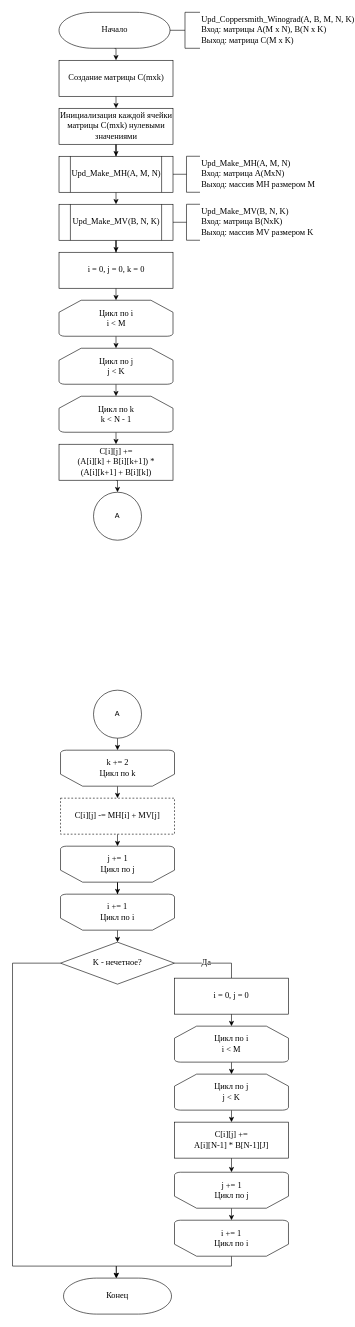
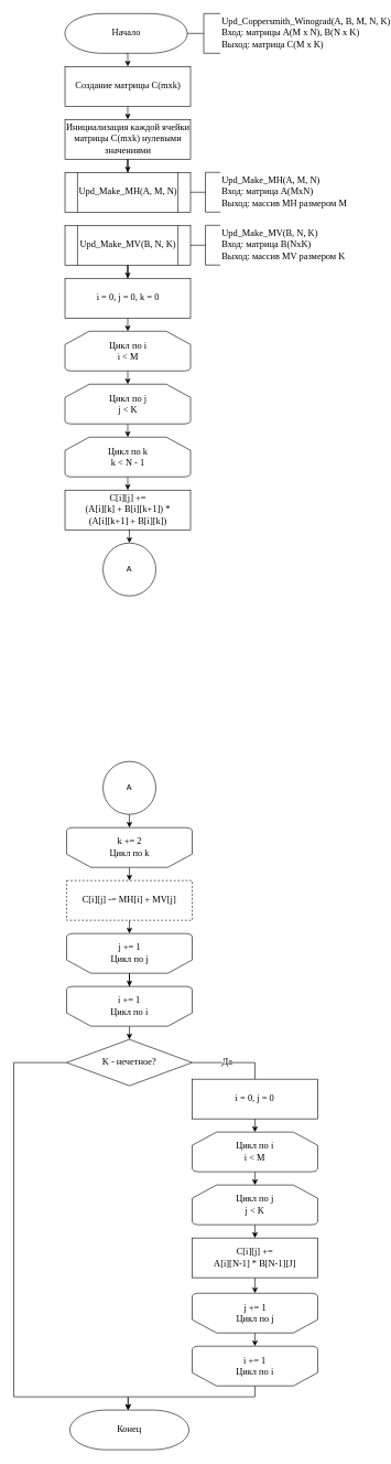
  <mxCell id="0" />
  <mxCell id="1" parent="0" />
  <mxCell id="2" style="edgeStyle=orthogonalEdgeStyle;rounded=0;orthogonalLoop=1;jettySize=auto;html=1;exitX=0.5;exitY=1;exitDx=0;exitDy=0;exitPerimeter=0;entryX=0.5;entryY=0;entryDx=0;entryDy=0;fontFamily=Times New Roman;fontSize=14;" parent="1" source="3" target="7" edge="1"><mxGeometry relative="1" as="geometry" /></mxCell>
  <mxCell id="3" value="Начало" style="strokeWidth=1;html=1;shape=mxgraph.flowchart.terminator;whiteSpace=wrap;fontSize=14;fontFamily=Times New Roman;" parent="1" vertex="1"><mxGeometry x="97.5" y="20" width="185" height="60" as="geometry" /></mxCell>
  <mxCell id="4" value="Конец" style="strokeWidth=1;html=1;shape=mxgraph.flowchart.terminator;whiteSpace=wrap;fontSize=14;fontFamily=Times New Roman;" parent="1" vertex="1"><mxGeometry x="105" y="2130" width="180" height="60" as="geometry" /></mxCell>
  <mxCell id="5" value="Upd_Coppersmith_Winograd(A, B, M, N, K)&lt;br&gt;Вход: матрицы A(M x N), B(N x K)&lt;br&gt;Выход: матрица C(M x K)&amp;nbsp;" style="strokeWidth=1;html=1;shape=mxgraph.flowchart.annotation_2;align=left;labelPosition=right;pointerEvents=1;fontFamily=Times New Roman;fontSize=14;" parent="1" vertex="1"><mxGeometry x="282.5" y="20" width="50" height="60" as="geometry" /></mxCell>
  <mxCell id="6" style="edgeStyle=orthogonalEdgeStyle;rounded=0;orthogonalLoop=1;jettySize=auto;html=1;exitX=0.5;exitY=1;exitDx=0;exitDy=0;entryX=0.5;entryY=0;entryDx=0;entryDy=0;fontFamily=Times New Roman;fontSize=14;" parent="1" source="7" target="9" edge="1"><mxGeometry relative="1" as="geometry" /></mxCell>
  <mxCell id="7" value="Создание матрицы C(mxk)" style="rounded=0;whiteSpace=wrap;html=1;strokeWidth=1;fontFamily=Times New Roman;fontSize=14;" parent="1" vertex="1"><mxGeometry x="97.5" y="100" width="190" height="60" as="geometry" /></mxCell>
  <mxCell id="8" style="edgeStyle=orthogonalEdgeStyle;rounded=0;orthogonalLoop=1;jettySize=auto;html=1;exitX=0.5;exitY=1;exitDx=0;exitDy=0;" parent="1" source="9" target="11" edge="1"><mxGeometry relative="1" as="geometry" /></mxCell>
  <mxCell id="9" value="Инициализация каждой ячейки матрицы C(mxk) нулевыми значениями" style="rounded=0;whiteSpace=wrap;html=1;strokeWidth=1;fontFamily=Times New Roman;fontSize=14;" parent="1" vertex="1"><mxGeometry x="97.5" y="180" width="190" height="60" as="geometry" /></mxCell>
- <mxCell id="10" style="edgeStyle=orthogonalEdgeStyle;rounded=0;orthogonalLoop=1;jettySize=auto;html=1;exitX=0.5;exitY=1;exitDx=0;exitDy=0;entryX=0.5;entryY=0;entryDx=0;entryDy=0;" parent="1" source="11" target="51" edge="1"><mxGeometry relative="1" as="geometry" /></mxCell>
  <mxCell id="11" value="Upd_Make_MH(A, M, N)" style="shape=process;whiteSpace=wrap;html=1;backgroundOutline=1;strokeWidth=1;fontFamily=Times New Roman;fontSize=14;" parent="1" vertex="1"><mxGeometry x="97.5" y="260" width="190" height="60" as="geometry" /></mxCell>
  <mxCell id="12" value="Upd_Make_MH(A, M, N)&lt;br&gt;Вход: матрица A(MxN)&lt;br&gt;Выход: массив MH размером M" style="strokeWidth=1;html=1;shape=mxgraph.flowchart.annotation_2;align=left;labelPosition=right;pointerEvents=1;fontFamily=Times New Roman;fontSize=14;" parent="1" vertex="1"><mxGeometry x="287.5" y="260" width="45" height="60" as="geometry" /></mxCell>
  <mxCell id="13" style="edgeStyle=orthogonalEdgeStyle;rounded=0;orthogonalLoop=1;jettySize=auto;html=1;exitX=0.5;exitY=1;exitDx=0;exitDy=0;exitPerimeter=0;entryX=0.5;entryY=0;entryDx=0;entryDy=0;entryPerimeter=0;fontFamily=Times New Roman;fontSize=14;" parent="1" source="14" target="18" edge="1"><mxGeometry relative="1" as="geometry" /></mxCell>
  <mxCell id="14" value="Цикл по i&lt;br&gt;i &amp;lt; M" style="strokeWidth=1;html=1;shape=mxgraph.flowchart.loop_limit;whiteSpace=wrap;fontFamily=Times New Roman;fontSize=14;" parent="1" vertex="1"><mxGeometry x="97.5" y="500" width="190" height="60" as="geometry" /></mxCell>
  <mxCell id="15" style="edgeStyle=orthogonalEdgeStyle;rounded=0;orthogonalLoop=1;jettySize=auto;html=1;exitX=0.5;exitY=1;exitDx=0;exitDy=0;entryX=0.5;entryY=0;entryDx=0;entryDy=0;entryPerimeter=0;fontFamily=Times New Roman;fontSize=14;" parent="1" source="16" target="14" edge="1"><mxGeometry relative="1" as="geometry" /></mxCell>
  <mxCell id="16" value="i = 0, j = 0, k = 0" style="rounded=0;whiteSpace=wrap;html=1;strokeWidth=1;fontFamily=Times New Roman;fontSize=14;" parent="1" vertex="1"><mxGeometry x="97.5" y="420" width="190" height="60" as="geometry" /></mxCell>
  <mxCell id="17" style="edgeStyle=orthogonalEdgeStyle;rounded=0;orthogonalLoop=1;jettySize=auto;html=1;exitX=0.5;exitY=1;exitDx=0;exitDy=0;exitPerimeter=0;entryX=0.5;entryY=0;entryDx=0;entryDy=0;entryPerimeter=0;fontFamily=Times New Roman;fontSize=14;" parent="1" source="18" target="20" edge="1"><mxGeometry relative="1" as="geometry" /></mxCell>
  <mxCell id="18" value="Цикл по j&lt;br&gt;j &amp;lt; K" style="strokeWidth=1;html=1;shape=mxgraph.flowchart.loop_limit;whiteSpace=wrap;fontFamily=Times New Roman;fontSize=14;" parent="1" vertex="1"><mxGeometry x="97.5" y="580" width="190" height="60" as="geometry" /></mxCell>
  <mxCell id="19" style="edgeStyle=orthogonalEdgeStyle;rounded=0;orthogonalLoop=1;jettySize=auto;html=1;exitX=0.5;exitY=1;exitDx=0;exitDy=0;exitPerimeter=0;entryX=0.5;entryY=0;entryDx=0;entryDy=0;fontFamily=Times New Roman;fontSize=14;" parent="1" source="20" target="22" edge="1"><mxGeometry relative="1" as="geometry" /></mxCell>
  <mxCell id="20" value="Цикл по k&lt;br&gt;k &amp;lt; N - 1" style="strokeWidth=1;html=1;shape=mxgraph.flowchart.loop_limit;whiteSpace=wrap;fontFamily=Times New Roman;fontSize=14;" parent="1" vertex="1"><mxGeometry x="97.5" y="660" width="190" height="60" as="geometry" /></mxCell>
  <mxCell id="21" style="edgeStyle=orthogonalEdgeStyle;rounded=0;orthogonalLoop=1;jettySize=auto;html=1;exitX=0.5;exitY=1;exitDx=0;exitDy=0;entryX=0.5;entryY=0;entryDx=0;entryDy=0;" parent="1" source="22" target="53" edge="1"><mxGeometry relative="1" as="geometry" /></mxCell>
  <mxCell id="22" value="C[i][j] += &lt;br&gt;(A[i][k] + B[i][k+1]) * &lt;br&gt;(A[i][k+1] + B[i][k])" style="rounded=0;whiteSpace=wrap;html=1;strokeWidth=1;fontFamily=Times New Roman;fontSize=14;" parent="1" vertex="1"><mxGeometry x="97.5" y="740" width="190" height="60" as="geometry" /></mxCell>
  <mxCell id="23" style="edgeStyle=orthogonalEdgeStyle;rounded=0;orthogonalLoop=1;jettySize=auto;html=1;exitX=0.5;exitY=0;exitDx=0;exitDy=0;exitPerimeter=0;entryX=0.5;entryY=0;entryDx=0;entryDy=0;" parent="1" source="24" target="57" edge="1"><mxGeometry relative="1" as="geometry" /></mxCell>
  <mxCell id="24" value="" style="strokeWidth=1;html=1;shape=mxgraph.flowchart.loop_limit;whiteSpace=wrap;fontFamily=Times New Roman;fontSize=14;rotation=-180;" parent="1" vertex="1"><mxGeometry x="100" y="1250" width="190" height="60" as="geometry" /></mxCell>
  <mxCell id="25" value="k += 2&lt;br&gt;Цикл по k" style="text;html=1;strokeColor=none;fillColor=none;align=center;verticalAlign=middle;whiteSpace=wrap;rounded=0;fontFamily=Times New Roman;fontSize=14;" parent="1" vertex="1"><mxGeometry x="162.5" y="1270" width="65" height="20" as="geometry" /></mxCell>
  <mxCell id="26" style="edgeStyle=orthogonalEdgeStyle;rounded=0;orthogonalLoop=1;jettySize=auto;html=1;exitX=0.5;exitY=0;exitDx=0;exitDy=0;exitPerimeter=0;fontFamily=Times New Roman;fontSize=14;" parent="1" source="27" target="30" edge="1"><mxGeometry relative="1" as="geometry" /></mxCell>
  <mxCell id="27" value="" style="strokeWidth=1;html=1;shape=mxgraph.flowchart.loop_limit;whiteSpace=wrap;fontFamily=Times New Roman;fontSize=14;rotation=-180;" parent="1" vertex="1"><mxGeometry x="100" y="1410" width="190" height="60" as="geometry" /></mxCell>
  <mxCell id="28" value="j += 1&lt;br&gt;Цикл по j" style="text;html=1;strokeColor=none;fillColor=none;align=center;verticalAlign=middle;whiteSpace=wrap;rounded=0;fontFamily=Times New Roman;fontSize=14;" parent="1" vertex="1"><mxGeometry x="162.5" y="1432.5" width="65" height="15" as="geometry" /></mxCell>
  <mxCell id="29" style="edgeStyle=orthogonalEdgeStyle;rounded=0;orthogonalLoop=1;jettySize=auto;html=1;exitX=0.5;exitY=0;exitDx=0;exitDy=0;exitPerimeter=0;entryX=0.5;entryY=0;entryDx=0;entryDy=0;entryPerimeter=0;fontFamily=Times New Roman;fontSize=14;" parent="1" source="30" target="35" edge="1"><mxGeometry relative="1" as="geometry" /></mxCell>
  <mxCell id="30" value="" style="strokeWidth=1;html=1;shape=mxgraph.flowchart.loop_limit;whiteSpace=wrap;fontFamily=Times New Roman;fontSize=14;rotation=-180;" parent="1" vertex="1"><mxGeometry x="100" y="1490" width="190" height="60" as="geometry" /></mxCell>
  <mxCell id="31" value="i += 1&lt;br&gt;Цикл по i" style="text;html=1;strokeColor=none;fillColor=none;align=center;verticalAlign=middle;whiteSpace=wrap;rounded=0;fontFamily=Times New Roman;fontSize=14;" parent="1" vertex="1"><mxGeometry x="165" y="1510" width="60" height="20" as="geometry" /></mxCell>
  <mxCell id="32" style="edgeStyle=orthogonalEdgeStyle;rounded=0;orthogonalLoop=1;jettySize=auto;html=1;exitX=0.5;exitY=1;exitDx=0;exitDy=0;fontFamily=Times New Roman;fontSize=14;" parent="1" source="25" target="25" edge="1"><mxGeometry relative="1" as="geometry" /></mxCell>
  <mxCell id="33" value="Да" style="edgeStyle=orthogonalEdgeStyle;rounded=0;orthogonalLoop=1;jettySize=auto;html=1;exitX=1;exitY=0.5;exitDx=0;exitDy=0;exitPerimeter=0;fontFamily=Times New Roman;fontSize=14;entryX=0.5;entryY=0;entryDx=0;entryDy=0;endArrow=none;" parent="1" source="35" target="39" edge="1"><mxGeometry x="-0.111" relative="1" as="geometry"><mxPoint x="380" y="1680" as="targetPoint" /><mxPoint as="offset" /></mxGeometry></mxCell>
  <mxCell id="34" style="edgeStyle=orthogonalEdgeStyle;rounded=0;orthogonalLoop=1;jettySize=auto;html=1;exitX=0;exitY=0.5;exitDx=0;exitDy=0;exitPerimeter=0;fontFamily=Times New Roman;fontSize=14;" parent="1" source="35" target="4" edge="1"><mxGeometry relative="1" as="geometry"><Array as="points"><mxPoint x="20" y="1605" /><mxPoint x="20" y="2110" /><mxPoint x="193" y="2110" /></Array><mxPoint x="193" y="2170" as="targetPoint" /></mxGeometry></mxCell>
  <mxCell id="35" value="K - нечетное?" style="strokeWidth=1;html=1;shape=mxgraph.flowchart.decision;whiteSpace=wrap;fontFamily=Times New Roman;fontSize=14;" parent="1" vertex="1"><mxGeometry x="100" y="1570" width="190" height="70" as="geometry" /></mxCell>
  <mxCell id="36" style="edgeStyle=orthogonalEdgeStyle;rounded=0;orthogonalLoop=1;jettySize=auto;html=1;exitX=0.5;exitY=1;exitDx=0;exitDy=0;exitPerimeter=0;entryX=0.5;entryY=0;entryDx=0;entryDy=0;entryPerimeter=0;fontFamily=Times New Roman;fontSize=14;" parent="1" source="37" target="41" edge="1"><mxGeometry relative="1" as="geometry" /></mxCell>
  <mxCell id="37" value="Цикл по i&lt;br&gt;i &amp;lt; M" style="strokeWidth=1;html=1;shape=mxgraph.flowchart.loop_limit;whiteSpace=wrap;fontFamily=Times New Roman;fontSize=14;" parent="1" vertex="1"><mxGeometry x="290" y="1710" width="190" height="60" as="geometry" /></mxCell>
  <mxCell id="38" style="edgeStyle=orthogonalEdgeStyle;rounded=0;orthogonalLoop=1;jettySize=auto;html=1;exitX=0.5;exitY=1;exitDx=0;exitDy=0;entryX=0.5;entryY=0;entryDx=0;entryDy=0;entryPerimeter=0;fontFamily=Times New Roman;fontSize=14;" parent="1" source="39" target="37" edge="1"><mxGeometry relative="1" as="geometry" /></mxCell>
  <mxCell id="39" value="i = 0, j = 0" style="rounded=0;whiteSpace=wrap;html=1;strokeWidth=1;fontFamily=Times New Roman;fontSize=14;" parent="1" vertex="1"><mxGeometry x="290" y="1630" width="190" height="60" as="geometry" /></mxCell>
  <mxCell id="40" style="edgeStyle=orthogonalEdgeStyle;rounded=0;orthogonalLoop=1;jettySize=auto;html=1;exitX=0.5;exitY=1;exitDx=0;exitDy=0;exitPerimeter=0;entryX=0.5;entryY=0;entryDx=0;entryDy=0;fontFamily=Times New Roman;fontSize=14;" parent="1" source="41" target="43" edge="1"><mxGeometry relative="1" as="geometry" /></mxCell>
  <mxCell id="41" value="Цикл по j&lt;br&gt;j &amp;lt; K" style="strokeWidth=1;html=1;shape=mxgraph.flowchart.loop_limit;whiteSpace=wrap;fontFamily=Times New Roman;fontSize=14;" parent="1" vertex="1"><mxGeometry x="290" y="1790" width="190" height="60" as="geometry" /></mxCell>
  <mxCell id="42" style="edgeStyle=orthogonalEdgeStyle;rounded=0;orthogonalLoop=1;jettySize=auto;html=1;exitX=0.5;exitY=1;exitDx=0;exitDy=0;entryX=0.5;entryY=1;entryDx=0;entryDy=0;entryPerimeter=0;fontFamily=Times New Roman;fontSize=14;" parent="1" source="43" target="45" edge="1"><mxGeometry relative="1" as="geometry" /></mxCell>
  <mxCell id="43" value="C[i][j] += &lt;br&gt;A[i][N-1] * B[N-1][J]" style="rounded=0;whiteSpace=wrap;html=1;strokeWidth=1;fontFamily=Times New Roman;fontSize=14;" parent="1" vertex="1"><mxGeometry x="290" y="1870" width="190" height="60" as="geometry" /></mxCell>
  <mxCell id="44" style="edgeStyle=orthogonalEdgeStyle;rounded=0;orthogonalLoop=1;jettySize=auto;html=1;exitX=0.5;exitY=0;exitDx=0;exitDy=0;exitPerimeter=0;entryX=0.5;entryY=1;entryDx=0;entryDy=0;entryPerimeter=0;fontFamily=Times New Roman;fontSize=14;" parent="1" source="45" target="48" edge="1"><mxGeometry relative="1" as="geometry" /></mxCell>
  <mxCell id="45" value="" style="strokeWidth=1;html=1;shape=mxgraph.flowchart.loop_limit;whiteSpace=wrap;fontFamily=Times New Roman;fontSize=14;rotation=-180;" parent="1" vertex="1"><mxGeometry x="290" y="1953.5" width="190" height="60" as="geometry" /></mxCell>
  <mxCell id="46" value="j += 1&lt;br&gt;Цикл по j" style="text;html=1;strokeColor=none;fillColor=none;align=center;verticalAlign=middle;whiteSpace=wrap;rounded=0;fontFamily=Times New Roman;fontSize=14;" parent="1" vertex="1"><mxGeometry x="352.5" y="1976" width="65" height="15" as="geometry" /></mxCell>
  <mxCell id="47" style="edgeStyle=orthogonalEdgeStyle;rounded=0;orthogonalLoop=1;jettySize=auto;html=1;exitX=0.5;exitY=0;exitDx=0;exitDy=0;exitPerimeter=0;fontFamily=Times New Roman;fontSize=14;" parent="1" source="48" target="4" edge="1"><mxGeometry relative="1" as="geometry"><Array as="points"><mxPoint x="385" y="2110" /><mxPoint x="193" y="2110" /></Array></mxGeometry></mxCell>
  <mxCell id="48" value="" style="strokeWidth=1;html=1;shape=mxgraph.flowchart.loop_limit;whiteSpace=wrap;fontFamily=Times New Roman;fontSize=14;rotation=-180;" parent="1" vertex="1"><mxGeometry x="290" y="2033.5" width="190" height="60" as="geometry" /></mxCell>
  <mxCell id="49" value="i += 1&lt;br&gt;Цикл по i" style="text;html=1;strokeColor=none;fillColor=none;align=center;verticalAlign=middle;whiteSpace=wrap;rounded=0;fontFamily=Times New Roman;fontSize=14;" parent="1" vertex="1"><mxGeometry x="355" y="2053.5" width="60" height="20" as="geometry" /></mxCell>
  <mxCell id="50" style="edgeStyle=orthogonalEdgeStyle;rounded=0;orthogonalLoop=1;jettySize=auto;html=1;exitX=0.5;exitY=1;exitDx=0;exitDy=0;" parent="1" source="51" target="16" edge="1"><mxGeometry relative="1" as="geometry" /></mxCell>
  <mxCell id="51" value="Upd_Make_MV(B, N, K)" style="shape=process;whiteSpace=wrap;html=1;backgroundOutline=1;strokeWidth=1;fontFamily=Times New Roman;fontSize=14;" parent="1" vertex="1"><mxGeometry x="97.5" y="340" width="190" height="60" as="geometry" /></mxCell>
  <mxCell id="52" value="Upd_Make_MV(B, N, K)&lt;br&gt;Вход: матрица B(NxK)&lt;br&gt;Выход: массив MV размером K" style="strokeWidth=1;html=1;shape=mxgraph.flowchart.annotation_2;align=left;labelPosition=right;pointerEvents=1;fontFamily=Times New Roman;fontSize=14;" parent="1" vertex="1"><mxGeometry x="287.5" y="340" width="45" height="60" as="geometry" /></mxCell>
  <mxCell id="53" value="A" style="ellipse;whiteSpace=wrap;html=1;aspect=fixed;" parent="1" vertex="1"><mxGeometry x="155" y="820" width="80" height="80" as="geometry" /></mxCell>
  <mxCell id="54" style="edgeStyle=orthogonalEdgeStyle;rounded=0;orthogonalLoop=1;jettySize=auto;html=1;exitX=0.5;exitY=1;exitDx=0;exitDy=0;entryX=0.5;entryY=1;entryDx=0;entryDy=0;entryPerimeter=0;" parent="1" source="55" target="24" edge="1"><mxGeometry relative="1" as="geometry" /></mxCell>
  <mxCell id="55" value="A" style="ellipse;whiteSpace=wrap;html=1;aspect=fixed;" parent="1" vertex="1"><mxGeometry x="155" y="1150" width="80" height="80" as="geometry" /></mxCell>
  <mxCell id="56" style="edgeStyle=orthogonalEdgeStyle;rounded=0;orthogonalLoop=1;jettySize=auto;html=1;exitX=0.5;exitY=1;exitDx=0;exitDy=0;entryX=0.5;entryY=1;entryDx=0;entryDy=0;entryPerimeter=0;" parent="1" source="57" target="27" edge="1"><mxGeometry relative="1" as="geometry" /></mxCell>
  <mxCell id="57" value="C[i][j] -= MH[i] + MV[j]" style="rounded=0;whiteSpace=wrap;html=1;strokeWidth=1;fontFamily=Times New Roman;fontSize=14;dashed=1;" parent="1" vertex="1"><mxGeometry x="100" y="1330" width="190" height="60" as="geometry" /></mxCell>
